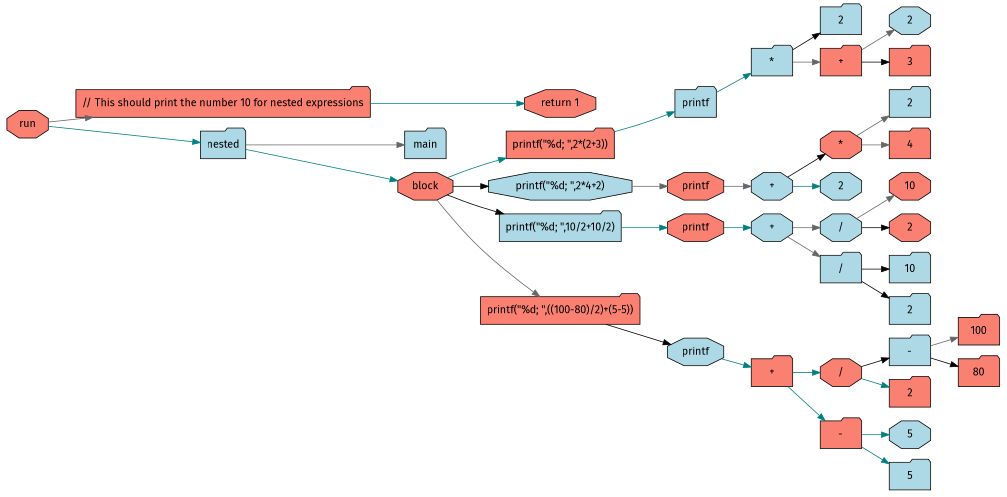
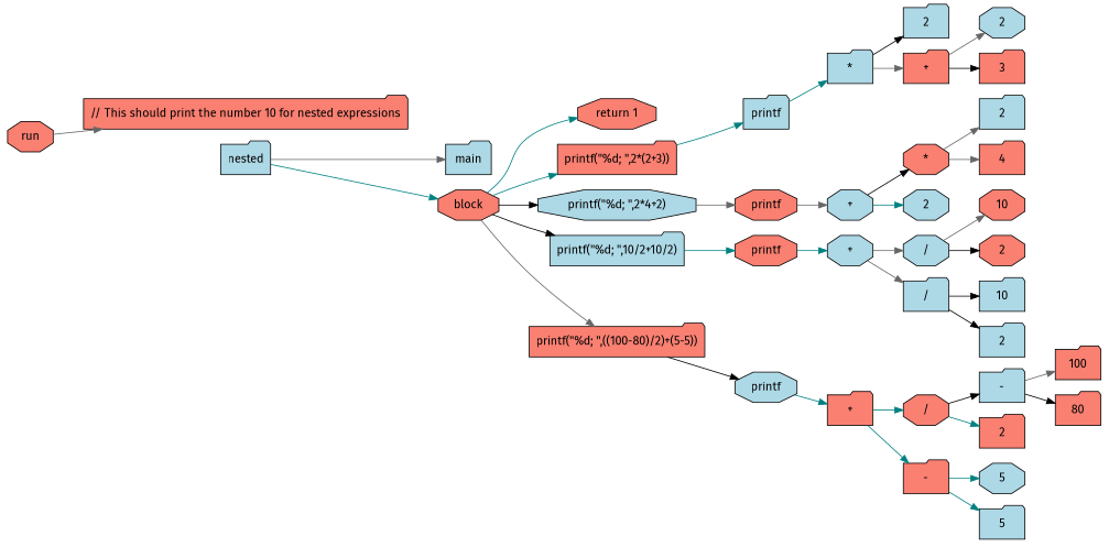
  digraph {
    fontname="Fira Sans"
    rankdir=LR
    node [fillcolor=salmon fontname="Fira Sans" shape=folder style=filled]
    edge [color=teal fontname="Fira Sans"]
    n1 [label=run shape=octagon]
    n2 [label="// This should print the number 10 for nested expressions\n"]
    n3 [fillcolor=lightblue label=nested]
    n4 [fillcolor=lightblue label=main]
    n5 [label=block shape=octagon]
    n6 [label="printf(\"%d; \",2*(2+3))"]
    n7 [fillcolor=lightblue label="printf(\"%d; \",2*4+2)" shape=octagon]
    n8 [fillcolor=lightblue label="printf(\"%d; \",10/2+10/2)"]
    n9 [label="printf(\"%d; \",((100-80)/2)+(5-5))"]
    n10 [label="return 1" shape=octagon]
    n11 [fillcolor=lightblue label=printf]
    n12 [label=printf shape=octagon]
    n13 [label=printf shape=octagon]
    n14 [fillcolor=lightblue label=printf shape=octagon]
    n15 [fillcolor=lightblue label="*"]
    n16 [fillcolor=lightblue label=2]
    n17 [label="+"]
    n18 [fillcolor=lightblue label=2 shape=octagon]
    n19 [label=3]
    n20 [fillcolor=lightblue label="+" shape=octagon]
    n21 [label="*" shape=octagon]
    n22 [fillcolor=lightblue label=2 shape=octagon]
    n23 [fillcolor=lightblue label=2]
    n24 [label=4]
    n25 [fillcolor=lightblue label="+" shape=octagon]
    n26 [fillcolor=lightblue label="/" shape=octagon]
    n27 [fillcolor=lightblue label="/"]
    n28 [label=10 shape=octagon]
    n29 [label=2 shape=octagon]
    n30 [fillcolor=lightblue label=10]
    n31 [fillcolor=lightblue label=2]
    n32 [label="+"]
    n33 [label="/" shape=octagon]
    n34 [label="-"]
    n35 [fillcolor=lightblue label="-"]
    n36 [label=2]
    n37 [fillcolor=lightblue label=5 shape=octagon]
    n38 [fillcolor=lightblue label=5]
    n39 [label=100]
    n40 [label=80]
    n1 -> n2 [color=gray40]
-   n1 -> n3
    n3 -> n4 [color=gray40]
    n3 -> n5
    n5 -> n6
    n5 -> n7 [color=black]
    n5 -> n8 [color=black]
    n5 -> n9 [color=gray40]
-   n2 -> n10
+   n5 -> n10
    n6 -> n11
    n7 -> n12 [color=gray40]
    n8 -> n13
    n9 -> n14 [color=black]
    n11 -> n15
    n12 -> n20 [color=gray40]
    n13 -> n25
    n14 -> n32
    n15 -> n16 [color=black]
    n15 -> n17 [color=gray40]
    n17 -> n18 [color=gray40]
    n17 -> n19 [color=black]
    n20 -> n21 [color=black]
    n20 -> n22
    n21 -> n23 [color=gray40]
    n21 -> n24 [color=gray40]
    n25 -> n26 [color=gray40]
    n25 -> n27 [color=gray40]
    n26 -> n28 [color=gray40]
    n26 -> n29 [color=black]
    n27 -> n30 [color=black]
    n27 -> n31 [color=black]
    n32 -> n33
    n32 -> n34
    n33 -> n35 [color=black]
    n33 -> n36
    n34 -> n37
    n34 -> n38
    n35 -> n39 [color=gray40]
    n35 -> n40 [color=black]
  }
